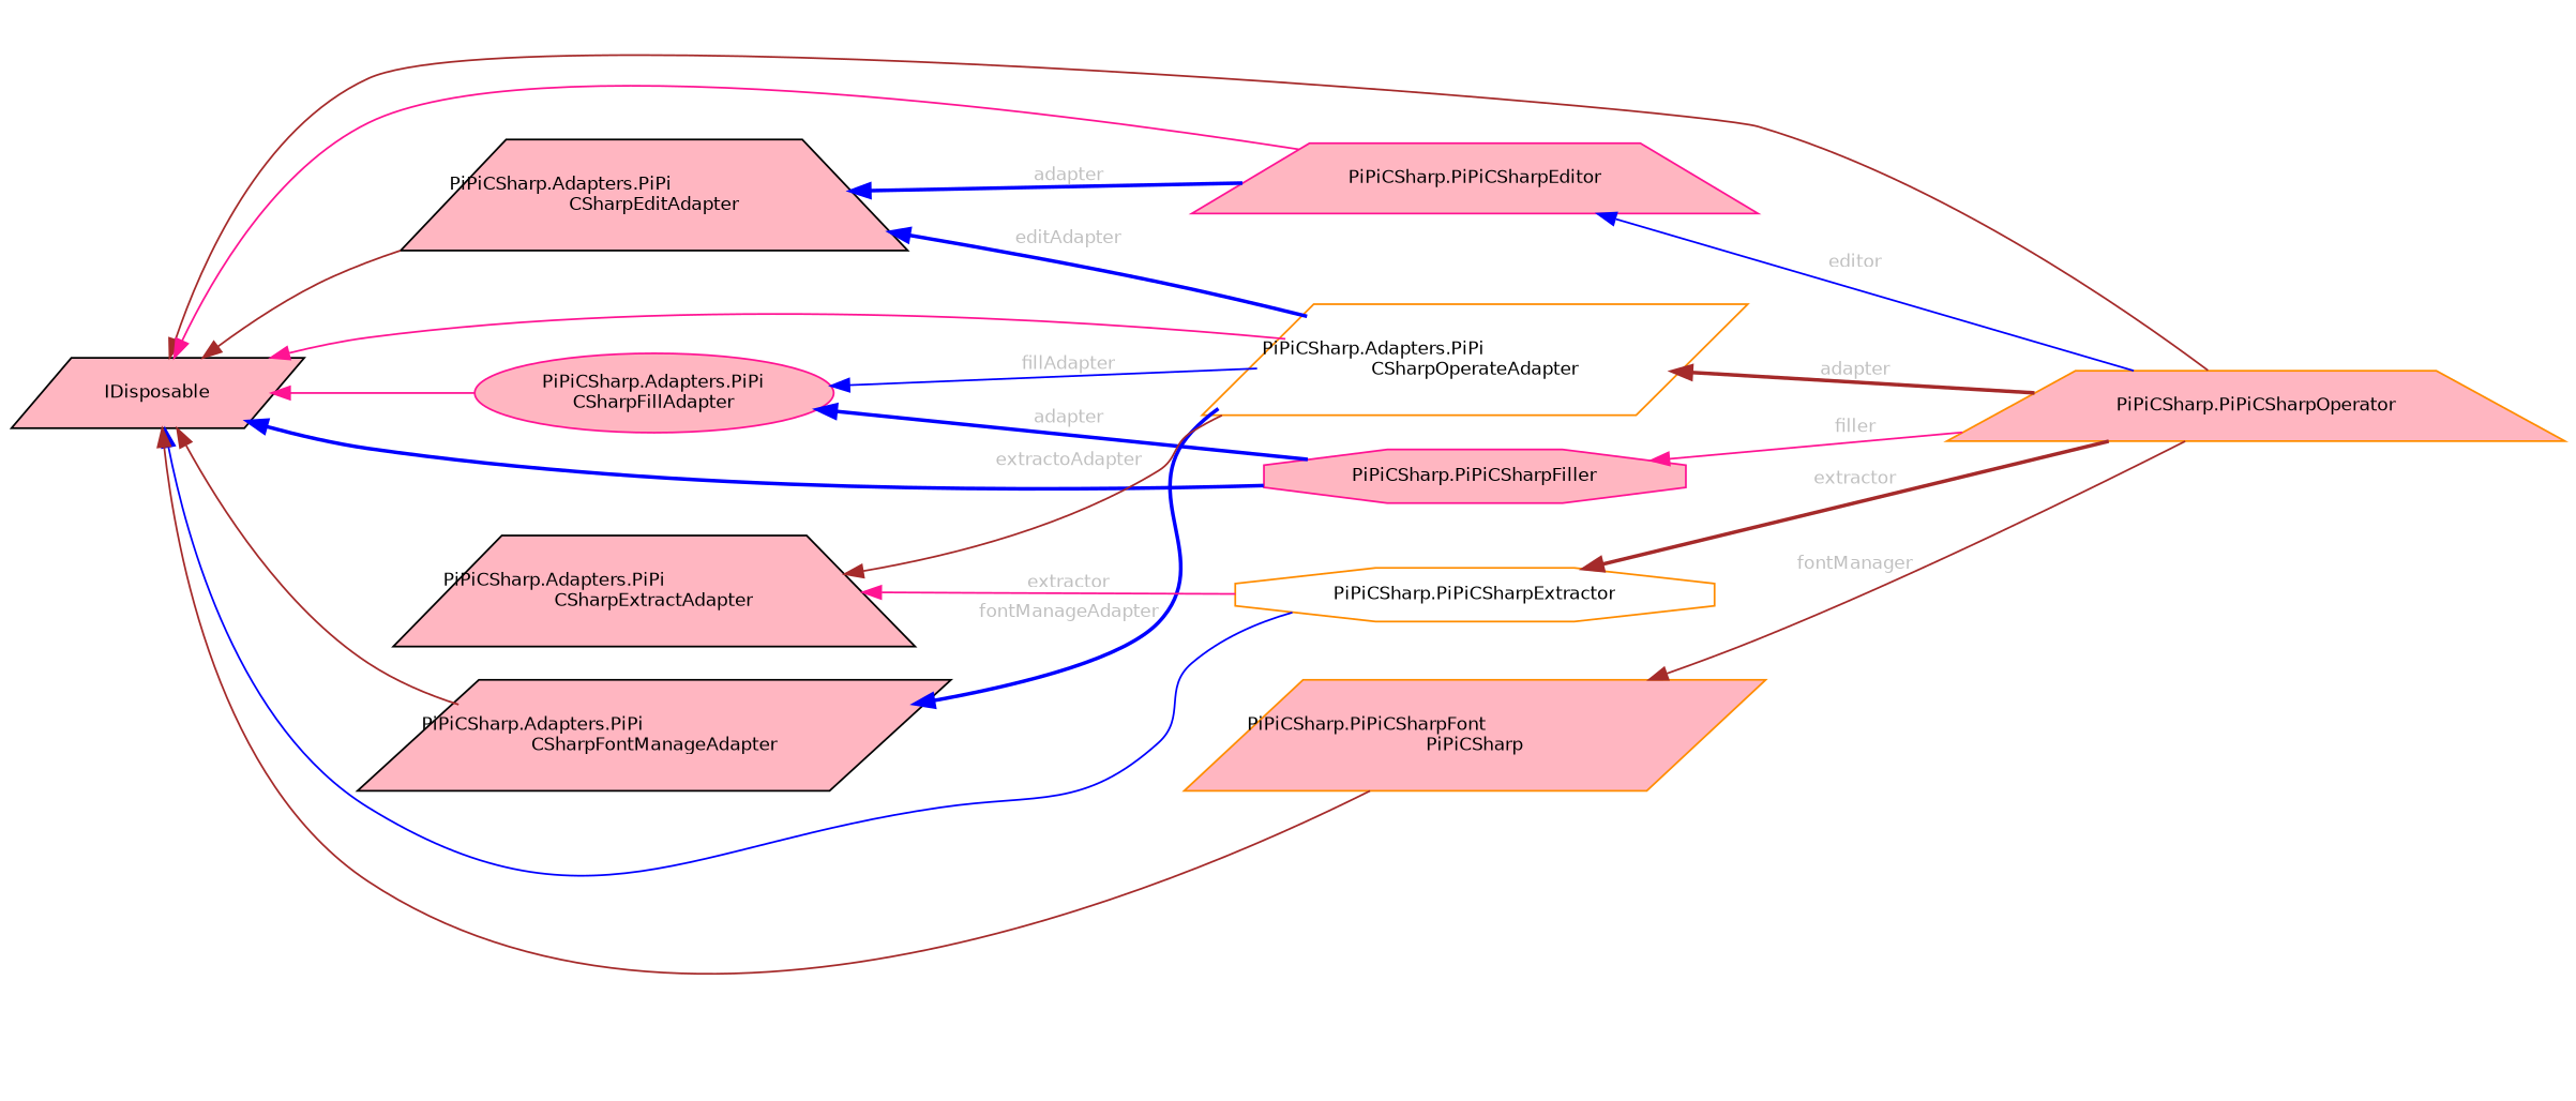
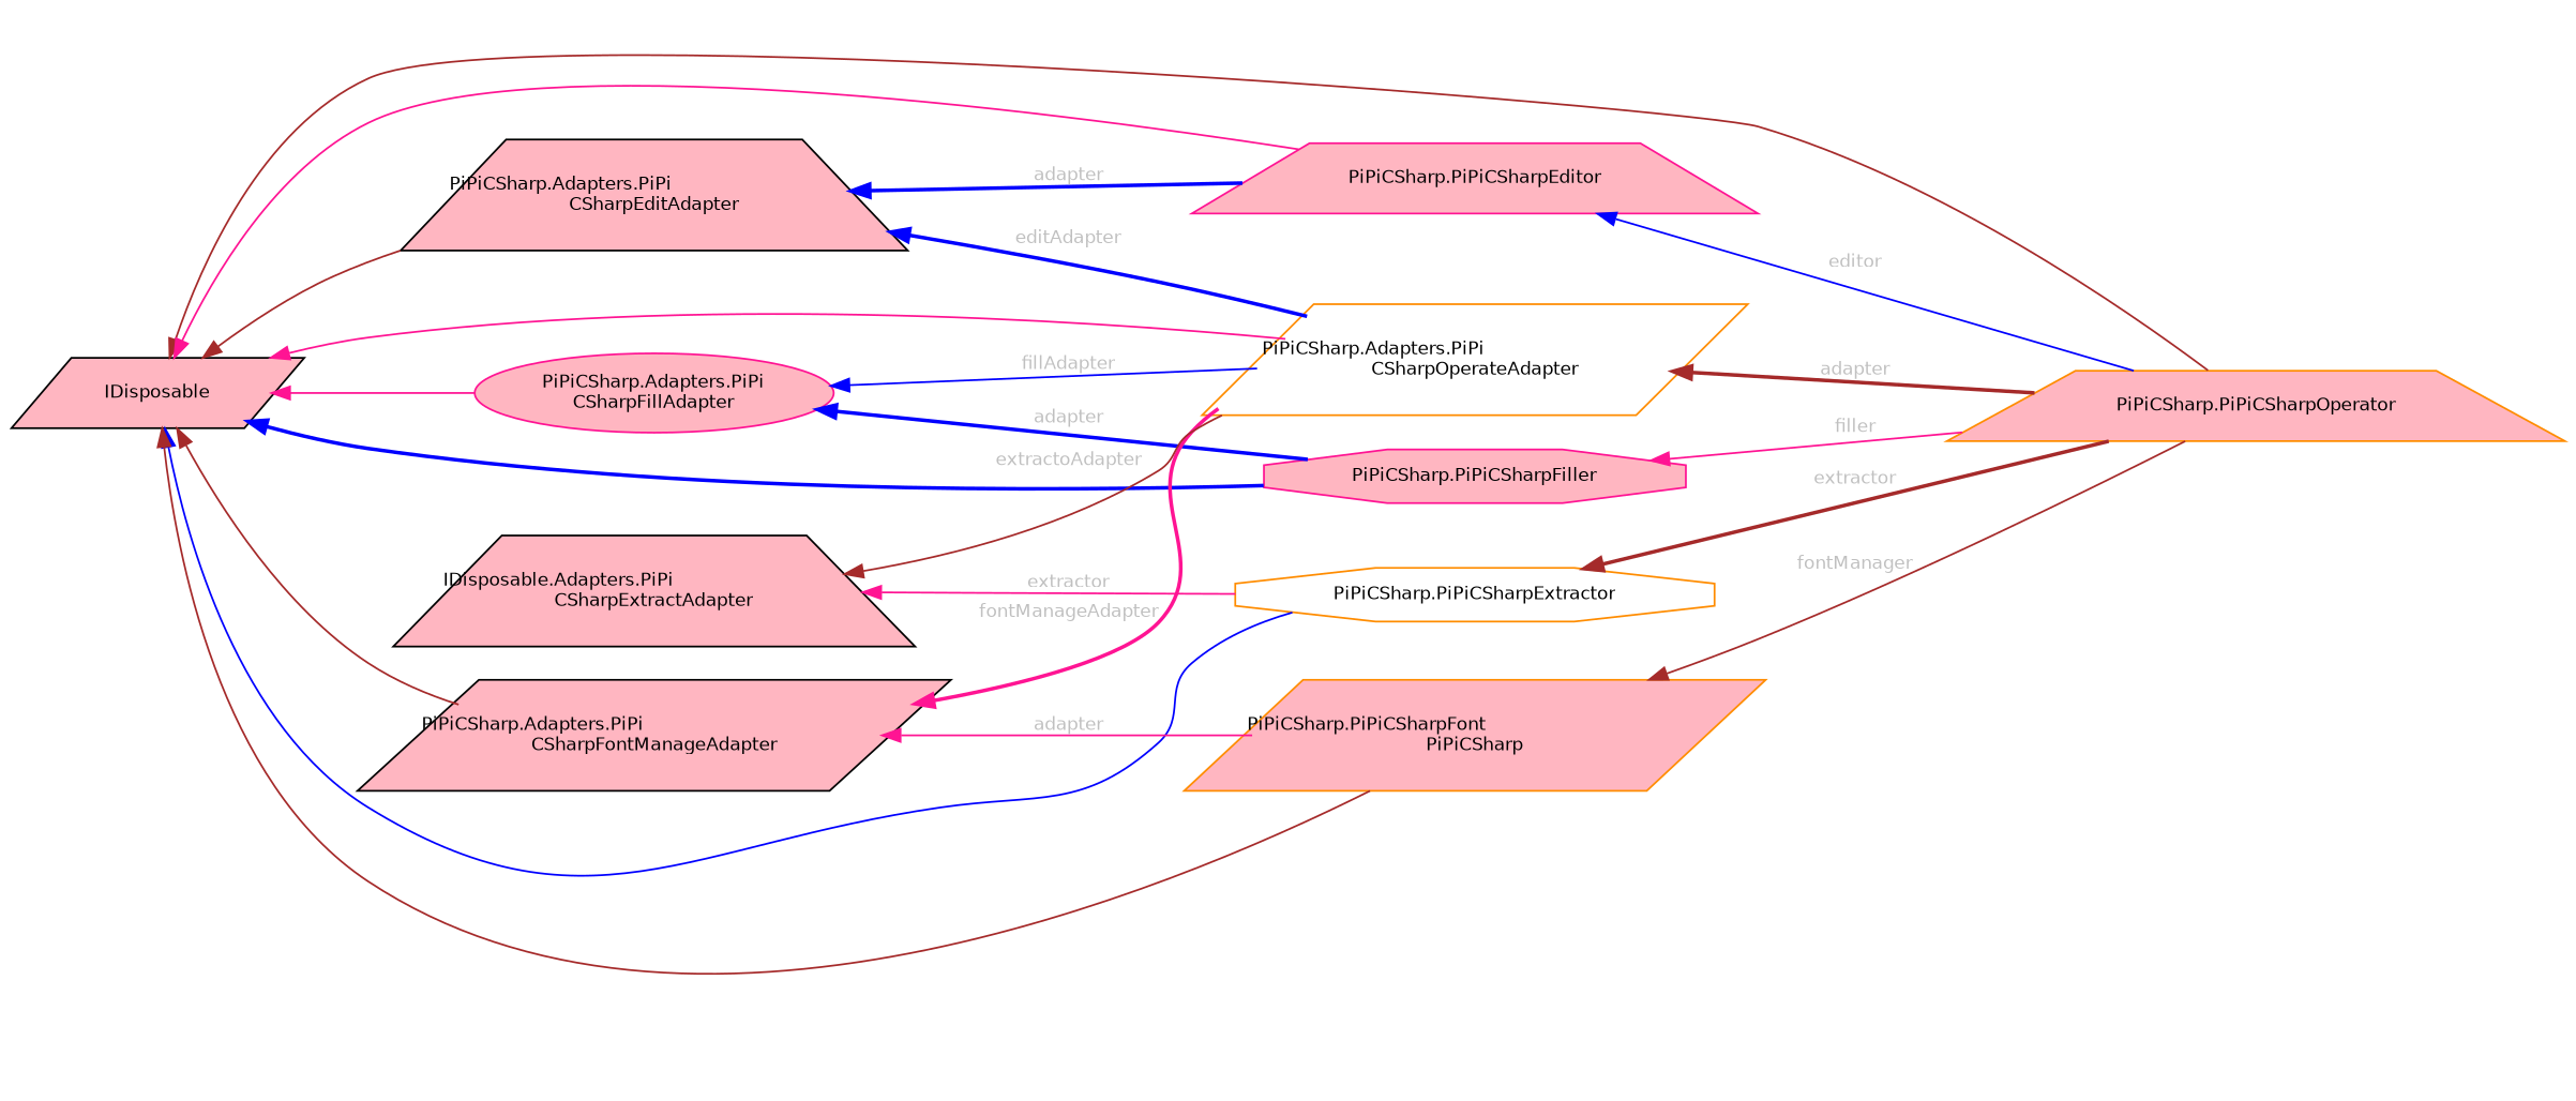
  digraph {
    rankdir=LR
    node [color=darkorange fillcolor=lightpink fontname=Helvetica fontsize=10 shape=trapezium style=filled]
    edge [color=brown dir=back fontname=Helvetica fontsize=10 labelfontname=Helvetica labelfontsize=10 style=solid fontcolor=grey]
    n1 [fontcolor=black height=0.2 label="PiPiCSharp.PiPiCSharpOperator" width=0.4]
    n2 [color=black height=0.2 label=IDisposable shape=parallelogram width=0.4]
    n3 [fillcolor=white height=0.2 label="PiPiCSharp.Adapters.PiPi\lCSharpOperateAdapter" shape=parallelogram width=0.4]
    n4 [color=black height=0.2 label="PiPiCSharp.Adapters.PiPi\lCSharpEditAdapter" width=0.4]
    n5 [color=deeppink height=0.2 label="PiPiCSharp.Adapters.PiPi\lCSharpFillAdapter" shape=ellipse width=0.4]
    n6 [color=black height=0.2 label="PiPiCSharp.Adapters.PiPi\lCSharpFontManageAdapter" shape=parallelogram width=0.4]
    n7 [color=deeppink height=0.2 label="PiPiCSharp.PiPiCSharpEditor" width=0.4]
    n8 [fillcolor=white height=0.2 label="PiPiCSharp.PiPiCSharpExtractor" shape=octagon width=0.4]
    n9 [color=deeppink height=0.2 label="PiPiCSharp.PiPiCSharpFiller" shape=octagon width=0.4]
    n10 [height=0.2 label="PiPiCSharp.PiPiCSharpFont\lPiPiCSharp" shape=parallelogram width=0.4]
-   n11 [color=black height=0.2 label="PiPiCSharp.Adapters.PiPi\lCSharpExtractAdapter" width=0.4]
+   n11 [color=black height=0.2 label="IDisposable.Adapters.PiPi\lCSharpExtractAdapter" width=0.4]
    n2 -> n1 [fontcolor=""]
    n2 -> n3 [color=deeppink fontcolor=""]
    n2 -> n4 [fontcolor=""]
    n2 -> n5 [color=deeppink fontcolor=""]
    n2 -> n6 [fontcolor=""]
    n2 -> n7 [color=deeppink fontcolor=""]
    n2 -> n8 [color=blue fontcolor=""]
    n2 -> n9 [color=blue style=bold fontcolor=""]
    n2 -> n10 [fontcolor=""]
    n3 -> n1 [label=" adapter" style=bold]
    n4 -> n3 [color=blue label=" editAdapter" style=bold]
    n4 -> n7 [color=blue label=" adapter" style=bold]
    n5 -> n3 [color=blue label=" fillAdapter"]
    n5 -> n9 [color=blue label=" adapter" style=bold]
-   n6 -> n3 [color=blue label=" fontManageAdapter" style=bold]
+   n6 -> n3 [color=deeppink label=" fontManageAdapter" style=bold]
+   n6 -> n10 [color=deeppink label=" adapter"]
    n7 -> n1 [color=blue label=" editor"]
    n8 -> n1 [label=" extractor" style=bold]
    n9 -> n1 [color=deeppink label=" filler"]
    n10 -> n1 [label=" fontManager"]
    n11 -> n3 [label=" extractoAdapter"]
    n11 -> n8 [color=deeppink label=" extractor"]
  }
